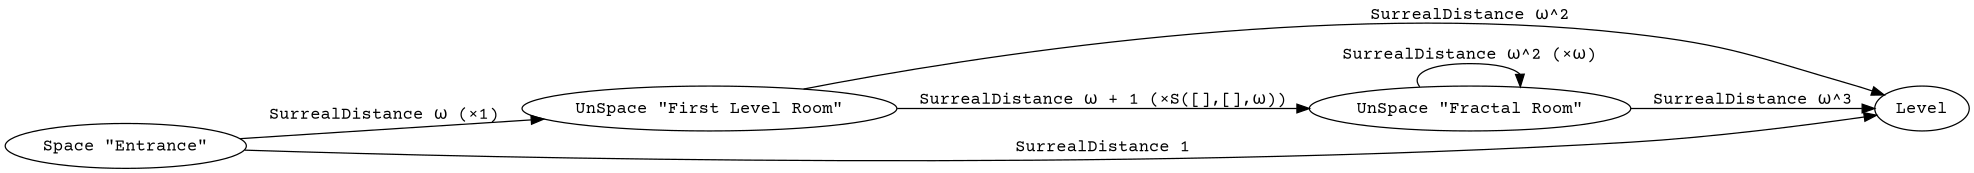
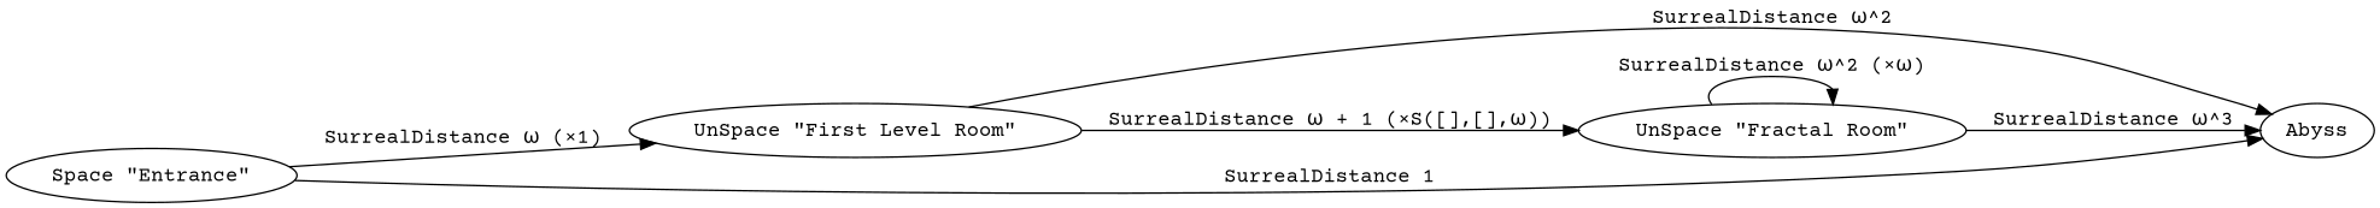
  digraph {
    rankdir=LR
    fontname="Courier Prime"
    node [fontname="Courier Prime"]
    edge [fontname="Courier Prime"]
    "Space \"Entrance\""
    "UnSpace \"First Level Room\""
-   Abyss [label=Level]
+   Abyss
    "UnSpace \"Fractal Room\""
    "Space \"Entrance\"" -> "UnSpace \"First Level Room\"" [label="SurrealDistance ω (×1)"]
    "Space \"Entrance\"" -> Abyss [label="SurrealDistance 1"]
    "UnSpace \"First Level Room\"" -> Abyss [label="SurrealDistance ω^2"]
    "UnSpace \"First Level Room\"" -> "UnSpace \"Fractal Room\"" [label="SurrealDistance ω + 1 (×S([],[],ω))"]
    "UnSpace \"Fractal Room\"" -> Abyss [label="SurrealDistance ω^3"]
    "UnSpace \"Fractal Room\"" -> "UnSpace \"Fractal Room\"" [label="SurrealDistance ω^2 (×ω)"]
  }
